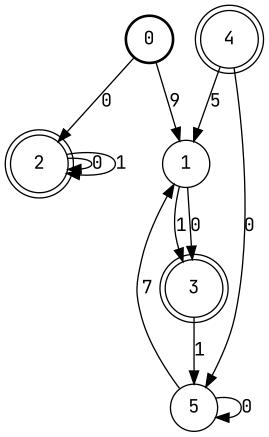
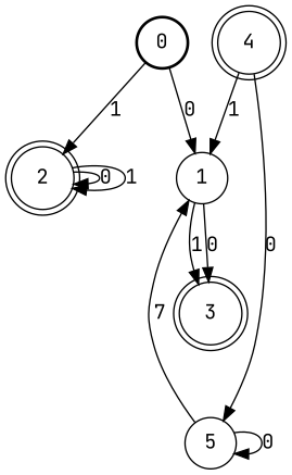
  digraph {
    fontname="JetBrains Mono"
    node [fontname="JetBrains Mono" shape=circle]
    edge [fontname="JetBrains Mono"]
    0 [style=bold]
    1
    2 [peripheries=2]
    3 [peripheries=2]
    5
    4 [peripheries=2]
-   0 -> 1 [label=9]
-   0 -> 2 [label=0]
+   0 -> 1 [label=0]
+   0 -> 2 [label=1]
    1 -> 3 [label=0]
    1 -> 3 [label=1]
    2 -> 2 [label=0]
    2 -> 2 [label=1]
-   3 -> 5 [label=1]
    5 -> 1 [label=7]
    5 -> 5 [label=0]
-   4 -> 1 [label=5]
+   4 -> 1 [label=1]
    4 -> 5 [label=0]
  }
